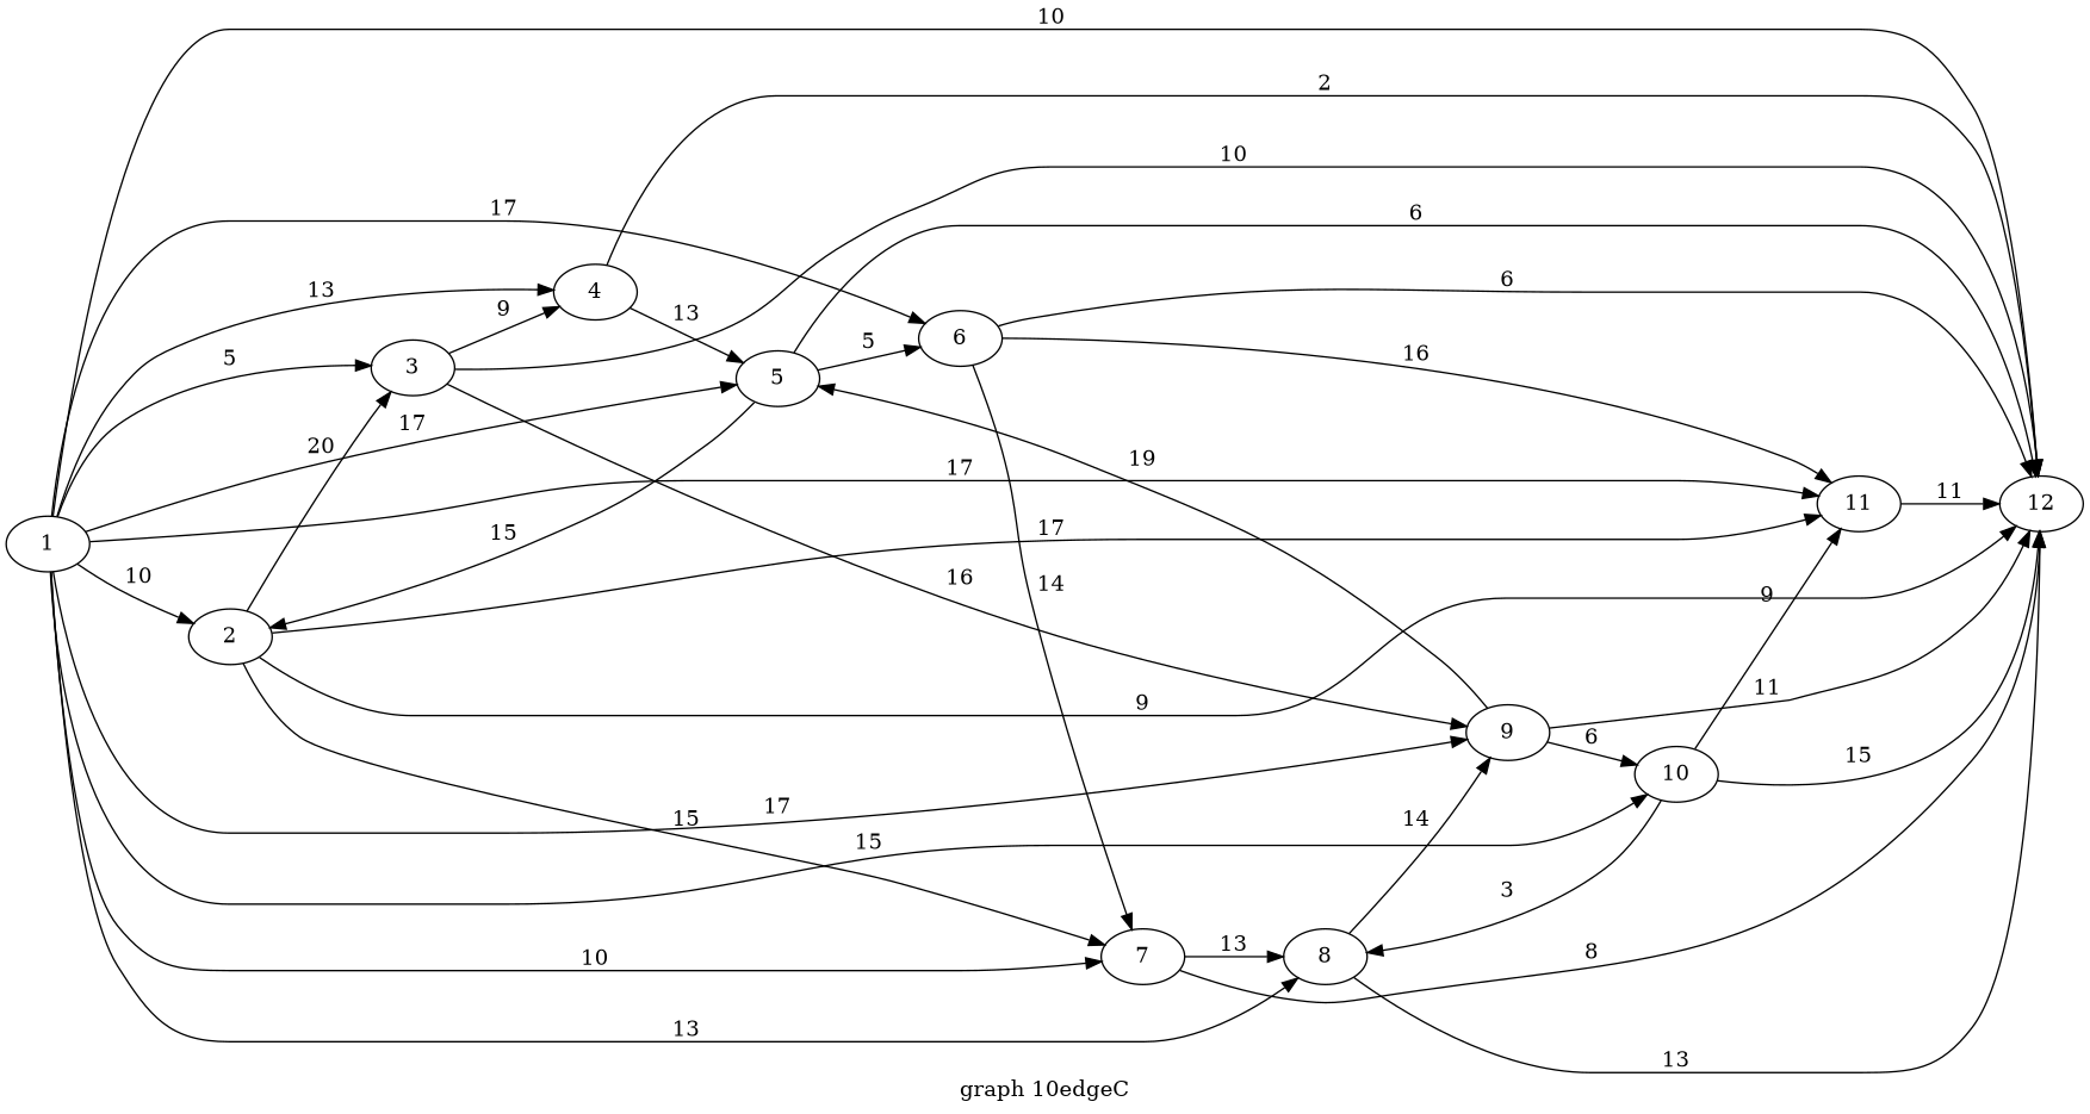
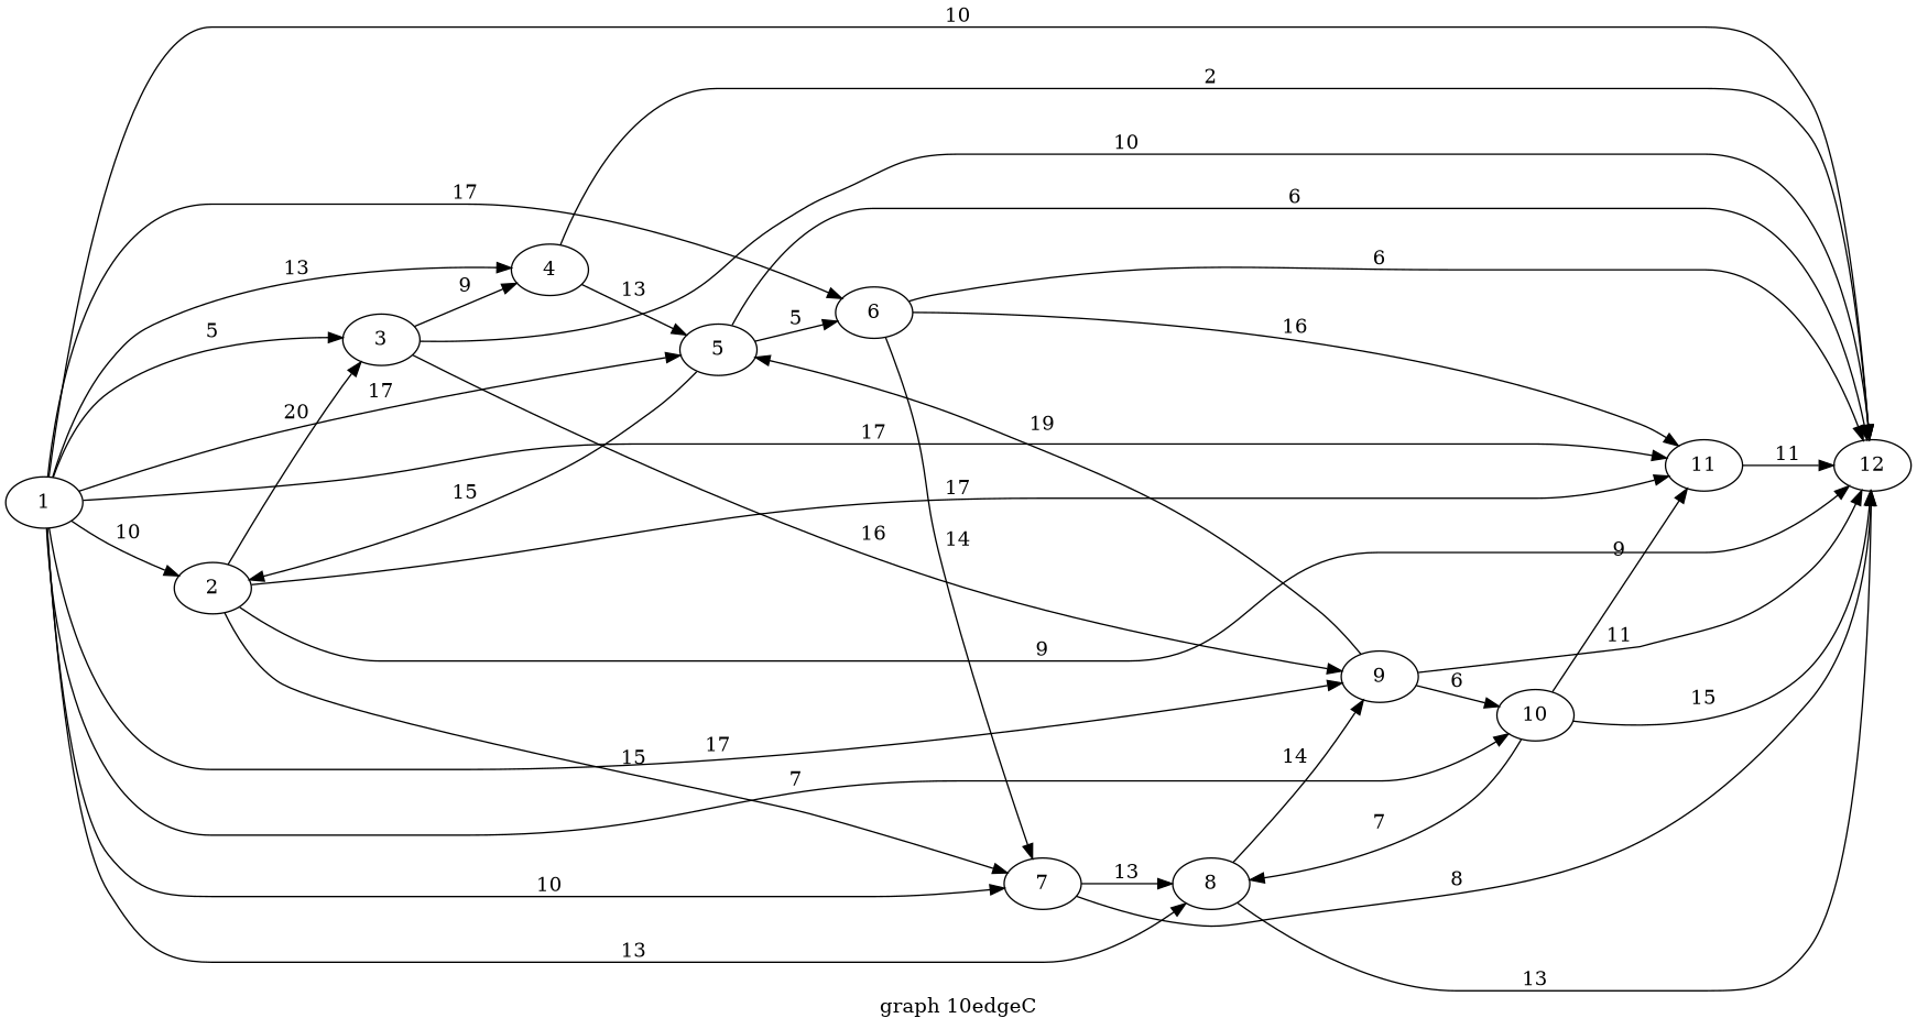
  digraph {
    label="graph 10edgeC"
    rankdir=LR
    1
    2
    3
    4
    5
    6
    7
    8
    9
    10
    11
    12
    1 -> 2 [label=" 10 "]
    1 -> 3 [label=" 5 "]
    1 -> 4 [label=" 13 "]
    1 -> 5 [label=" 17 "]
    1 -> 6 [label=" 17 "]
    1 -> 7 [label=" 10 "]
    1 -> 8 [label=" 13 "]
    1 -> 9 [label=" 17 "]
-   1 -> 10 [label=" 15 "]
+   1 -> 10 [label=" 7 "]
    1 -> 11 [label=" 17 "]
    1 -> 12 [label=" 10 "]
    2 -> 3 [label=" 20 "]
    2 -> 7 [label=" 15 "]
    2 -> 11 [label=" 17 "]
    2 -> 12 [label=" 9 "]
    3 -> 4 [label=" 9 "]
    3 -> 9 [label=" 16 "]
    3 -> 12 [label=" 10 "]
    4 -> 5 [label=" 13 "]
    4 -> 12 [label=" 2 "]
    5 -> 2 [label=" 15 "]
    5 -> 6 [label=" 5 "]
    5 -> 12 [label=" 6 "]
    6 -> 7 [label=" 14 "]
    6 -> 11 [label=" 16 "]
    6 -> 12 [label=" 6 "]
    7 -> 8 [label=" 13 "]
    7 -> 12 [label=" 8 "]
    8 -> 9 [label=" 14 "]
    8 -> 12 [label=" 13 "]
    9 -> 5 [label=" 19 "]
    9 -> 10 [label=" 6 "]
    9 -> 12 [label=" 11 "]
-   10 -> 8 [label=" 3 "]
+   10 -> 8 [label=" 7 "]
    10 -> 11 [label=" 9 "]
    10 -> 12 [label=" 15 "]
    11 -> 12 [label=" 11 "]
  }
